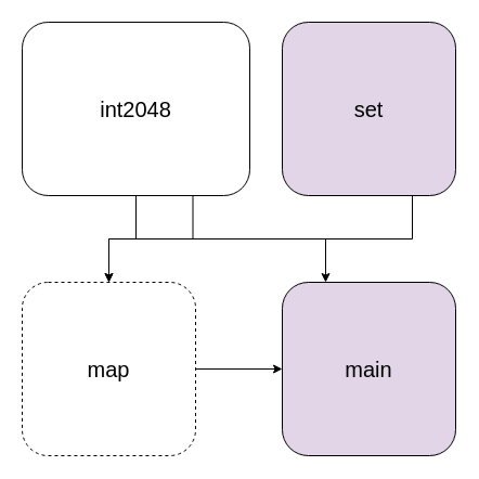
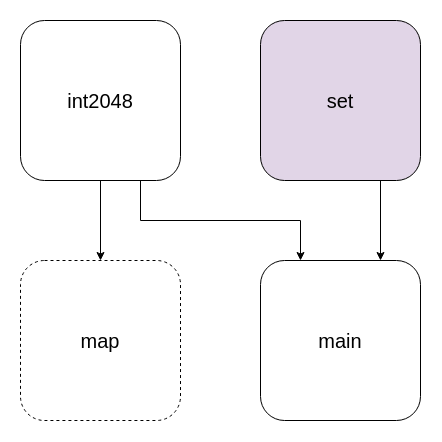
  <mxCell id="0" />
  <mxCell id="1" parent="0" />
  <mxCell id="2" value="" style="edgeStyle=orthogonalEdgeStyle;rounded=0;orthogonalLoop=1;jettySize=auto;html=1;fontSize=20;" parent="1" source="4" target="6" edge="1"><mxGeometry relative="1" as="geometry" /></mxCell>
  <mxCell id="3" style="edgeStyle=orthogonalEdgeStyle;rounded=0;orthogonalLoop=1;jettySize=auto;html=1;exitX=0.75;exitY=1;exitDx=0;exitDy=0;entryX=0.25;entryY=0;entryDx=0;entryDy=0;fontSize=20;" parent="1" source="4" target="9" edge="1"><mxGeometry relative="1" as="geometry" /></mxCell>
- <mxCell id="4" value="&lt;font style=&quot;font-size: 20px;&quot;&gt;int2048&lt;/font&gt;" style="rounded=1;whiteSpace=wrap;html=1;" parent="1" vertex="1"><mxGeometry x="20" y="20" width="210" height="160" as="geometry" /></mxCell>
- <mxCell id="5" style="edgeStyle=orthogonalEdgeStyle;rounded=0;orthogonalLoop=1;jettySize=auto;html=1;exitX=1;exitY=0.5;exitDx=0;exitDy=0;entryX=0;entryY=0.5;entryDx=0;entryDy=0;fontSize=20;" parent="1" source="6" target="9" edge="1"><mxGeometry relative="1" as="geometry" /></mxCell>
+ <mxCell id="4" value="&lt;font style=&quot;font-size: 20px;&quot;&gt;int2048&lt;/font&gt;" style="rounded=1;whiteSpace=wrap;html=1;" parent="1" vertex="1"><mxGeometry x="20" y="20" width="160" height="160" as="geometry" /></mxCell>
  <mxCell id="6" value="&lt;font style=&quot;font-size: 20px;&quot;&gt;map&lt;br&gt;&lt;/font&gt;" style="rounded=1;whiteSpace=wrap;html=1;dashed=1;" parent="1" vertex="1"><mxGeometry x="20" y="260" width="160" height="160" as="geometry" /></mxCell>
- <mxCell id="7" style="edgeStyle=orthogonalEdgeStyle;rounded=0;orthogonalLoop=1;jettySize=auto;html=1;exitX=0.75;exitY=1;exitDx=0;exitDy=0;fontSize=20;" parent="1" source="8" target="6" edge="1"><mxGeometry relative="1" as="geometry" /></mxCell>
+ <mxCell id="7" style="edgeStyle=orthogonalEdgeStyle;rounded=0;orthogonalLoop=1;jettySize=auto;html=1;exitX=0.75;exitY=1;exitDx=0;exitDy=0;entryX=0.75;entryY=0;entryDx=0;entryDy=0;fontSize=20;" parent="1" source="8" target="9" edge="1"><mxGeometry relative="1" as="geometry" /></mxCell>
  <mxCell id="8" value="&lt;span style=&quot;font-size: 20px;&quot;&gt;set&lt;/span&gt;" style="rounded=1;whiteSpace=wrap;html=1;fillColor=#e1d5e7;" parent="1" vertex="1"><mxGeometry x="260" y="20" width="160" height="160" as="geometry" /></mxCell>
- <mxCell id="9" value="&lt;font style=&quot;font-size: 20px&quot;&gt;main&lt;br&gt;&lt;/font&gt;" style="rounded=1;whiteSpace=wrap;html=1;fillColor=#e1d5e7;" parent="1" vertex="1"><mxGeometry x="260" y="260" width="160" height="160" as="geometry" /></mxCell>
+ <mxCell id="9" value="&lt;font style=&quot;font-size: 20px&quot;&gt;main&lt;br&gt;&lt;/font&gt;" style="rounded=1;whiteSpace=wrap;html=1;" parent="1" vertex="1"><mxGeometry x="260" y="260" width="160" height="160" as="geometry" /></mxCell>
